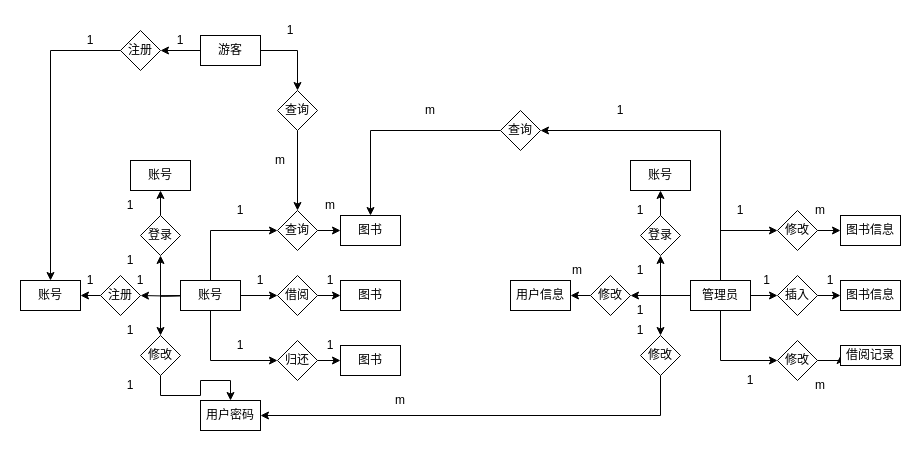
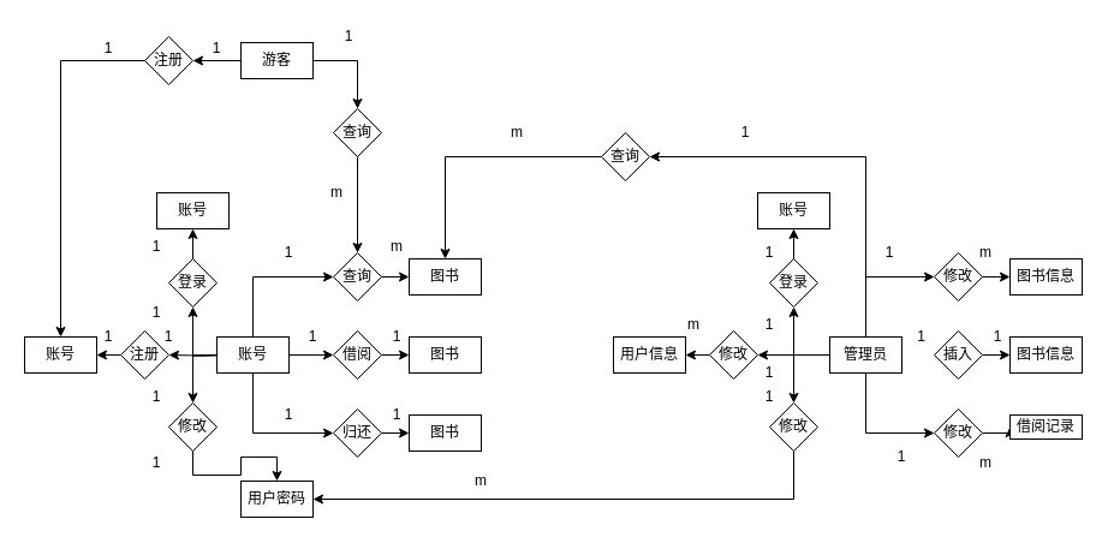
  <mxCell id="0" />
  <mxCell id="1" parent="0" />
  <mxCell id="2" style="edgeStyle=orthogonalEdgeStyle;rounded=0;orthogonalLoop=1;jettySize=auto;html=1;exitX=1;exitY=0.5;exitDx=0;exitDy=0;entryX=0;entryY=0.5;entryDx=0;entryDy=0;" edge="1" parent="1" source="24" target="8"><mxGeometry relative="1" as="geometry"><mxPoint x="250" y="295" as="sourcePoint" /></mxGeometry></mxCell>
  <mxCell id="3" style="edgeStyle=orthogonalEdgeStyle;rounded=0;orthogonalLoop=1;jettySize=auto;html=1;exitX=0;exitY=0.5;exitDx=0;exitDy=0;entryX=0.5;entryY=1;entryDx=0;entryDy=0;" edge="1" parent="1" target="16"><mxGeometry relative="1" as="geometry"><mxPoint x="190" y="295" as="sourcePoint" /></mxGeometry></mxCell>
  <mxCell id="4" style="edgeStyle=orthogonalEdgeStyle;rounded=0;orthogonalLoop=1;jettySize=auto;html=1;exitX=0;exitY=0.5;exitDx=0;exitDy=0;entryX=0.5;entryY=0;entryDx=0;entryDy=0;" edge="1" parent="1" target="19"><mxGeometry relative="1" as="geometry"><mxPoint x="190" y="295" as="sourcePoint" /></mxGeometry></mxCell>
  <mxCell id="5" style="edgeStyle=orthogonalEdgeStyle;rounded=0;orthogonalLoop=1;jettySize=auto;html=1;exitX=0;exitY=0.5;exitDx=0;exitDy=0;entryX=1;entryY=0.5;entryDx=0;entryDy=0;" edge="1" parent="1" target="26"><mxGeometry relative="1" as="geometry"><mxPoint x="190" y="295" as="sourcePoint" /></mxGeometry></mxCell>
  <mxCell id="6" value="图书" style="rounded=0;whiteSpace=wrap;html=1;" vertex="1" parent="1"><mxGeometry x="340" y="280" width="60" height="30" as="geometry" /></mxCell>
  <mxCell id="7" style="edgeStyle=orthogonalEdgeStyle;rounded=0;orthogonalLoop=1;jettySize=auto;html=1;exitX=1;exitY=0.5;exitDx=0;exitDy=0;entryX=0;entryY=0.5;entryDx=0;entryDy=0;" edge="1" parent="1" source="8" target="6"><mxGeometry relative="1" as="geometry" /></mxCell>
  <mxCell id="8" value="借阅" style="rhombus;whiteSpace=wrap;html=1;" vertex="1" parent="1"><mxGeometry x="277" y="275" width="40" height="40" as="geometry" /></mxCell>
  <mxCell id="9" style="edgeStyle=orthogonalEdgeStyle;rounded=0;orthogonalLoop=1;jettySize=auto;html=1;exitX=1;exitY=0.5;exitDx=0;exitDy=0;entryX=0;entryY=0.5;entryDx=0;entryDy=0;" edge="1" parent="1" source="10" target="11"><mxGeometry relative="1" as="geometry" /></mxCell>
  <mxCell id="10" value="归还" style="rhombus;whiteSpace=wrap;html=1;" vertex="1" parent="1"><mxGeometry x="277" y="340" width="40" height="40" as="geometry" /></mxCell>
  <mxCell id="11" value="图书" style="rounded=0;whiteSpace=wrap;html=1;" vertex="1" parent="1"><mxGeometry x="340" y="345" width="60" height="30" as="geometry" /></mxCell>
  <mxCell id="12" style="edgeStyle=orthogonalEdgeStyle;rounded=0;orthogonalLoop=1;jettySize=auto;html=1;exitX=1;exitY=0.5;exitDx=0;exitDy=0;" edge="1" parent="1" source="13" target="14"><mxGeometry relative="1" as="geometry" /></mxCell>
  <mxCell id="13" value="查询" style="rhombus;whiteSpace=wrap;html=1;" vertex="1" parent="1"><mxGeometry x="277" y="210" width="40" height="40" as="geometry" /></mxCell>
  <mxCell id="14" value="图书" style="rounded=0;whiteSpace=wrap;html=1;" vertex="1" parent="1"><mxGeometry x="340" y="215" width="60" height="30" as="geometry" /></mxCell>
  <mxCell id="15" style="edgeStyle=orthogonalEdgeStyle;rounded=0;orthogonalLoop=1;jettySize=auto;html=1;exitX=0.5;exitY=0;exitDx=0;exitDy=0;entryX=0.5;entryY=1;entryDx=0;entryDy=0;" edge="1" parent="1" source="16" target="17"><mxGeometry relative="1" as="geometry" /></mxCell>
  <mxCell id="16" value="登录" style="rhombus;whiteSpace=wrap;html=1;" vertex="1" parent="1"><mxGeometry x="140" y="215" width="40" height="40" as="geometry" /></mxCell>
  <mxCell id="17" value="账号" style="rounded=0;whiteSpace=wrap;html=1;" vertex="1" parent="1"><mxGeometry x="130" y="160" width="60" height="30" as="geometry" /></mxCell>
  <mxCell id="18" style="edgeStyle=orthogonalEdgeStyle;rounded=0;orthogonalLoop=1;jettySize=auto;html=1;exitX=0.5;exitY=1;exitDx=0;exitDy=0;entryX=0.5;entryY=0;entryDx=0;entryDy=0;" edge="1" parent="1" source="19" target="20"><mxGeometry relative="1" as="geometry" /></mxCell>
  <mxCell id="19" value="修改" style="rhombus;whiteSpace=wrap;html=1;" vertex="1" parent="1"><mxGeometry x="140" y="335" width="40" height="40" as="geometry" /></mxCell>
  <mxCell id="20" value="用户密码" style="rounded=0;whiteSpace=wrap;html=1;" vertex="1" parent="1"><mxGeometry x="200" y="400" width="60" height="30" as="geometry" /></mxCell>
  <mxCell id="21" value="账号" style="rounded=0;whiteSpace=wrap;html=1;" vertex="1" parent="1"><mxGeometry x="20" y="280" width="60" height="30" as="geometry" /></mxCell>
  <mxCell id="22" style="edgeStyle=orthogonalEdgeStyle;rounded=0;orthogonalLoop=1;jettySize=auto;html=1;exitX=0.5;exitY=0;exitDx=0;exitDy=0;entryX=0;entryY=0.5;entryDx=0;entryDy=0;" edge="1" parent="1" source="24" target="13"><mxGeometry relative="1" as="geometry" /></mxCell>
  <mxCell id="23" style="edgeStyle=orthogonalEdgeStyle;rounded=0;orthogonalLoop=1;jettySize=auto;html=1;exitX=0.5;exitY=1;exitDx=0;exitDy=0;entryX=0;entryY=0.5;entryDx=0;entryDy=0;" edge="1" parent="1" source="24" target="10"><mxGeometry relative="1" as="geometry" /></mxCell>
  <mxCell id="24" value="账号" style="rounded=0;whiteSpace=wrap;html=1;" vertex="1" parent="1"><mxGeometry x="180" y="280" width="60" height="30" as="geometry" /></mxCell>
  <mxCell id="25" style="edgeStyle=orthogonalEdgeStyle;rounded=0;orthogonalLoop=1;jettySize=auto;html=1;exitX=0;exitY=0.5;exitDx=0;exitDy=0;entryX=1;entryY=0.5;entryDx=0;entryDy=0;" edge="1" parent="1" source="26" target="21"><mxGeometry relative="1" as="geometry" /></mxCell>
  <mxCell id="26" value="注册" style="rhombus;whiteSpace=wrap;html=1;" vertex="1" parent="1"><mxGeometry x="100" y="275" width="40" height="40" as="geometry" /></mxCell>
- <mxCell id="27" style="edgeStyle=orthogonalEdgeStyle;rounded=0;orthogonalLoop=1;jettySize=auto;html=1;exitX=1;exitY=0.5;exitDx=0;exitDy=0;entryX=0;entryY=0.5;entryDx=0;entryDy=0;" edge="1" parent="1" source="34" target="37"><mxGeometry relative="1" as="geometry" /></mxCell>
  <mxCell id="28" style="edgeStyle=orthogonalEdgeStyle;rounded=0;orthogonalLoop=1;jettySize=auto;html=1;exitX=0.5;exitY=1;exitDx=0;exitDy=0;entryX=0;entryY=0.5;entryDx=0;entryDy=0;" edge="1" parent="1" source="34" target="39"><mxGeometry relative="1" as="geometry" /></mxCell>
  <mxCell id="29" style="edgeStyle=orthogonalEdgeStyle;rounded=0;orthogonalLoop=1;jettySize=auto;html=1;exitX=0.5;exitY=0;exitDx=0;exitDy=0;entryX=0;entryY=0.5;entryDx=0;entryDy=0;" edge="1" parent="1" source="34" target="42"><mxGeometry relative="1" as="geometry" /></mxCell>
  <mxCell id="30" style="edgeStyle=orthogonalEdgeStyle;rounded=0;orthogonalLoop=1;jettySize=auto;html=1;exitX=0;exitY=0.5;exitDx=0;exitDy=0;entryX=0.5;entryY=1;entryDx=0;entryDy=0;" edge="1" parent="1" source="34" target="45"><mxGeometry relative="1" as="geometry" /></mxCell>
  <mxCell id="31" style="edgeStyle=orthogonalEdgeStyle;rounded=0;orthogonalLoop=1;jettySize=auto;html=1;exitX=0;exitY=0.5;exitDx=0;exitDy=0;entryX=0.5;entryY=0;entryDx=0;entryDy=0;" edge="1" parent="1" source="34" target="48"><mxGeometry relative="1" as="geometry" /></mxCell>
  <mxCell id="32" style="edgeStyle=orthogonalEdgeStyle;rounded=0;orthogonalLoop=1;jettySize=auto;html=1;exitX=0;exitY=0.5;exitDx=0;exitDy=0;entryX=1;entryY=0.5;entryDx=0;entryDy=0;" edge="1" parent="1" source="34" target="50"><mxGeometry relative="1" as="geometry" /></mxCell>
  <mxCell id="33" style="edgeStyle=orthogonalEdgeStyle;rounded=0;orthogonalLoop=1;jettySize=auto;html=1;exitX=0.5;exitY=0;exitDx=0;exitDy=0;entryX=1;entryY=0.5;entryDx=0;entryDy=0;" edge="1" parent="1" source="34" target="85"><mxGeometry relative="1" as="geometry" /></mxCell>
  <mxCell id="34" value="管理员" style="rounded=0;whiteSpace=wrap;html=1;" vertex="1" parent="1"><mxGeometry x="690" y="280" width="60" height="30" as="geometry" /></mxCell>
  <mxCell id="35" value="图书信息" style="rounded=0;whiteSpace=wrap;html=1;" vertex="1" parent="1"><mxGeometry x="840" y="280" width="60" height="30" as="geometry" /></mxCell>
  <mxCell id="36" style="edgeStyle=orthogonalEdgeStyle;rounded=0;orthogonalLoop=1;jettySize=auto;html=1;exitX=1;exitY=0.5;exitDx=0;exitDy=0;entryX=0;entryY=0.5;entryDx=0;entryDy=0;" edge="1" parent="1" source="37" target="35"><mxGeometry relative="1" as="geometry" /></mxCell>
  <mxCell id="37" value="插入" style="rhombus;whiteSpace=wrap;html=1;" vertex="1" parent="1"><mxGeometry x="777" y="275" width="40" height="40" as="geometry" /></mxCell>
  <mxCell id="38" style="edgeStyle=orthogonalEdgeStyle;rounded=0;orthogonalLoop=1;jettySize=auto;html=1;exitX=1;exitY=0.5;exitDx=0;exitDy=0;entryX=0;entryY=0.5;entryDx=0;entryDy=0;" edge="1" parent="1" source="39" target="40"><mxGeometry relative="1" as="geometry" /></mxCell>
  <mxCell id="39" value="修改" style="rhombus;whiteSpace=wrap;html=1;" vertex="1" parent="1"><mxGeometry x="777" y="340" width="40" height="40" as="geometry" /></mxCell>
  <mxCell id="40" value="借阅记录" style="rounded=0;whiteSpace=wrap;html=1;" vertex="1" parent="1"><mxGeometry x="840" y="345" width="60" height="20" as="geometry" /></mxCell>
  <mxCell id="41" style="edgeStyle=orthogonalEdgeStyle;rounded=0;orthogonalLoop=1;jettySize=auto;html=1;exitX=1;exitY=0.5;exitDx=0;exitDy=0;" edge="1" parent="1" source="42" target="43"><mxGeometry relative="1" as="geometry" /></mxCell>
  <mxCell id="42" value="修改" style="rhombus;whiteSpace=wrap;html=1;" vertex="1" parent="1"><mxGeometry x="777" y="210" width="40" height="40" as="geometry" /></mxCell>
  <mxCell id="43" value="图书信息" style="rounded=0;whiteSpace=wrap;html=1;" vertex="1" parent="1"><mxGeometry x="840" y="215" width="60" height="30" as="geometry" /></mxCell>
  <mxCell id="44" style="edgeStyle=orthogonalEdgeStyle;rounded=0;orthogonalLoop=1;jettySize=auto;html=1;exitX=0.5;exitY=0;exitDx=0;exitDy=0;entryX=0.5;entryY=1;entryDx=0;entryDy=0;" edge="1" parent="1" source="45" target="46"><mxGeometry relative="1" as="geometry" /></mxCell>
  <mxCell id="45" value="登录" style="rhombus;whiteSpace=wrap;html=1;" vertex="1" parent="1"><mxGeometry x="640" y="215" width="40" height="40" as="geometry" /></mxCell>
  <mxCell id="46" value="账号" style="rounded=0;whiteSpace=wrap;html=1;" vertex="1" parent="1"><mxGeometry x="630" y="160" width="60" height="30" as="geometry" /></mxCell>
  <mxCell id="47" style="edgeStyle=orthogonalEdgeStyle;rounded=0;orthogonalLoop=1;jettySize=auto;html=1;exitX=0.5;exitY=1;exitDx=0;exitDy=0;entryX=1;entryY=0.5;entryDx=0;entryDy=0;" edge="1" parent="1" source="48" target="20"><mxGeometry relative="1" as="geometry" /></mxCell>
  <mxCell id="48" value="修改" style="rhombus;whiteSpace=wrap;html=1;" vertex="1" parent="1"><mxGeometry x="640" y="335" width="40" height="40" as="geometry" /></mxCell>
  <mxCell id="49" style="edgeStyle=orthogonalEdgeStyle;rounded=0;orthogonalLoop=1;jettySize=auto;html=1;exitX=0;exitY=0.5;exitDx=0;exitDy=0;entryX=1;entryY=0.5;entryDx=0;entryDy=0;" edge="1" parent="1" source="50" target="51"><mxGeometry relative="1" as="geometry" /></mxCell>
  <mxCell id="50" value="修改" style="rhombus;whiteSpace=wrap;html=1;" vertex="1" parent="1"><mxGeometry x="590" y="275" width="40" height="40" as="geometry" /></mxCell>
  <mxCell id="51" value="用户信息" style="rounded=0;whiteSpace=wrap;html=1;" vertex="1" parent="1"><mxGeometry x="510" y="280" width="60" height="30" as="geometry" /></mxCell>
  <mxCell id="52" style="edgeStyle=orthogonalEdgeStyle;rounded=0;orthogonalLoop=1;jettySize=auto;html=1;exitX=0;exitY=0.5;exitDx=0;exitDy=0;entryX=1;entryY=0.5;entryDx=0;entryDy=0;" edge="1" parent="1" source="54" target="56"><mxGeometry relative="1" as="geometry" /></mxCell>
  <mxCell id="53" style="edgeStyle=orthogonalEdgeStyle;rounded=0;orthogonalLoop=1;jettySize=auto;html=1;exitX=1;exitY=0.5;exitDx=0;exitDy=0;entryX=0.5;entryY=0;entryDx=0;entryDy=0;" edge="1" parent="1" source="54" target="90"><mxGeometry relative="1" as="geometry" /></mxCell>
  <mxCell id="54" value="游客" style="rounded=0;whiteSpace=wrap;html=1;" vertex="1" parent="1"><mxGeometry x="200" y="35" width="60" height="30" as="geometry" /></mxCell>
  <mxCell id="55" style="edgeStyle=orthogonalEdgeStyle;rounded=0;orthogonalLoop=1;jettySize=auto;html=1;exitX=0;exitY=0.5;exitDx=0;exitDy=0;entryX=0.5;entryY=0;entryDx=0;entryDy=0;" edge="1" parent="1" source="56" target="21"><mxGeometry relative="1" as="geometry" /></mxCell>
  <mxCell id="56" value="注册" style="rhombus;whiteSpace=wrap;html=1;" vertex="1" parent="1"><mxGeometry x="120" y="30" width="40" height="40" as="geometry" /></mxCell>
  <mxCell id="57" value="1" style="text;html=1;strokeColor=none;fillColor=none;align=center;verticalAlign=middle;whiteSpace=wrap;rounded=0;" vertex="1" parent="1"><mxGeometry x="70" y="270" width="40" height="20" as="geometry" /></mxCell>
  <mxCell id="58" value="1" style="text;html=1;strokeColor=none;fillColor=none;align=center;verticalAlign=middle;whiteSpace=wrap;rounded=0;" vertex="1" parent="1"><mxGeometry x="240" y="270" width="40" height="20" as="geometry" /></mxCell>
  <mxCell id="59" value="1" style="text;html=1;strokeColor=none;fillColor=none;align=center;verticalAlign=middle;whiteSpace=wrap;rounded=0;" vertex="1" parent="1"><mxGeometry x="310" y="270" width="40" height="20" as="geometry" /></mxCell>
  <mxCell id="60" value="1" style="text;html=1;strokeColor=none;fillColor=none;align=center;verticalAlign=middle;whiteSpace=wrap;rounded=0;" vertex="1" parent="1"><mxGeometry x="220" y="335" width="40" height="20" as="geometry" /></mxCell>
  <mxCell id="61" value="1" style="text;html=1;strokeColor=none;fillColor=none;align=center;verticalAlign=middle;whiteSpace=wrap;rounded=0;" vertex="1" parent="1"><mxGeometry x="310" y="335" width="40" height="20" as="geometry" /></mxCell>
  <mxCell id="62" value="1" style="text;html=1;strokeColor=none;fillColor=none;align=center;verticalAlign=middle;whiteSpace=wrap;rounded=0;" vertex="1" parent="1"><mxGeometry x="220" y="200" width="40" height="20" as="geometry" /></mxCell>
  <mxCell id="63" value="m" style="text;html=1;strokeColor=none;fillColor=none;align=center;verticalAlign=middle;whiteSpace=wrap;rounded=0;" vertex="1" parent="1"><mxGeometry x="310" y="195" width="40" height="20" as="geometry" /></mxCell>
  <mxCell id="64" value="1" style="text;html=1;strokeColor=none;fillColor=none;align=center;verticalAlign=middle;whiteSpace=wrap;rounded=0;" vertex="1" parent="1"><mxGeometry x="110" y="250" width="40" height="20" as="geometry" /></mxCell>
  <mxCell id="65" value="1" style="text;html=1;strokeColor=none;fillColor=none;align=center;verticalAlign=middle;whiteSpace=wrap;rounded=0;" vertex="1" parent="1"><mxGeometry x="110" y="195" width="40" height="20" as="geometry" /></mxCell>
  <mxCell id="66" value="1" style="text;html=1;strokeColor=none;fillColor=none;align=center;verticalAlign=middle;whiteSpace=wrap;rounded=0;" vertex="1" parent="1"><mxGeometry x="110" y="320" width="40" height="20" as="geometry" /></mxCell>
  <mxCell id="67" value="1" style="text;html=1;strokeColor=none;fillColor=none;align=center;verticalAlign=middle;whiteSpace=wrap;rounded=0;" vertex="1" parent="1"><mxGeometry x="110" y="375" width="40" height="20" as="geometry" /></mxCell>
  <mxCell id="68" value="1" style="text;html=1;strokeColor=none;fillColor=none;align=center;verticalAlign=middle;whiteSpace=wrap;rounded=0;" vertex="1" parent="1"><mxGeometry x="120" y="270" width="40" height="20" as="geometry" /></mxCell>
  <mxCell id="69" value="1" style="text;html=1;strokeColor=none;fillColor=none;align=center;verticalAlign=middle;whiteSpace=wrap;rounded=0;" vertex="1" parent="1"><mxGeometry x="720" y="200" width="40" height="20" as="geometry" /></mxCell>
  <mxCell id="70" value="m" style="text;html=1;strokeColor=none;fillColor=none;align=center;verticalAlign=middle;whiteSpace=wrap;rounded=0;" vertex="1" parent="1"><mxGeometry x="800" y="200" width="40" height="20" as="geometry" /></mxCell>
  <mxCell id="71" value="1" style="text;html=1;strokeColor=none;fillColor=none;align=center;verticalAlign=middle;whiteSpace=wrap;rounded=0;" vertex="1" parent="1"><mxGeometry x="750" y="270" width="33" height="20" as="geometry" /></mxCell>
  <mxCell id="72" value="1" style="text;html=1;strokeColor=none;fillColor=none;align=center;verticalAlign=middle;whiteSpace=wrap;rounded=0;" vertex="1" parent="1"><mxGeometry x="810" y="270" width="40" height="20" as="geometry" /></mxCell>
  <mxCell id="73" value="1" style="text;html=1;strokeColor=none;fillColor=none;align=center;verticalAlign=middle;whiteSpace=wrap;rounded=0;" vertex="1" parent="1"><mxGeometry x="730" y="370" width="40" height="20" as="geometry" /></mxCell>
  <mxCell id="74" value="m" style="text;html=1;strokeColor=none;fillColor=none;align=center;verticalAlign=middle;whiteSpace=wrap;rounded=0;" vertex="1" parent="1"><mxGeometry x="800" y="375" width="40" height="20" as="geometry" /></mxCell>
  <mxCell id="75" value="1" style="text;html=1;strokeColor=none;fillColor=none;align=center;verticalAlign=middle;whiteSpace=wrap;rounded=0;" vertex="1" parent="1"><mxGeometry x="620" y="320" width="40" height="20" as="geometry" /></mxCell>
  <mxCell id="76" value="1" style="text;html=1;strokeColor=none;fillColor=none;align=center;verticalAlign=middle;whiteSpace=wrap;rounded=0;" vertex="1" parent="1"><mxGeometry x="620" y="260" width="40" height="20" as="geometry" /></mxCell>
  <mxCell id="77" value="1" style="text;html=1;strokeColor=none;fillColor=none;align=center;verticalAlign=middle;whiteSpace=wrap;rounded=0;" vertex="1" parent="1"><mxGeometry x="620" y="200" width="40" height="20" as="geometry" /></mxCell>
  <mxCell id="78" value="m" style="text;html=1;strokeColor=none;fillColor=none;align=center;verticalAlign=middle;whiteSpace=wrap;rounded=0;" vertex="1" parent="1"><mxGeometry x="557" y="260" width="40" height="20" as="geometry" /></mxCell>
  <mxCell id="79" value="1" style="text;html=1;strokeColor=none;fillColor=none;align=center;verticalAlign=middle;whiteSpace=wrap;rounded=0;" vertex="1" parent="1"><mxGeometry x="620" y="300" width="40" height="20" as="geometry" /></mxCell>
  <mxCell id="80" value="1" style="text;html=1;strokeColor=none;fillColor=none;align=center;verticalAlign=middle;whiteSpace=wrap;rounded=0;" vertex="1" parent="1"><mxGeometry x="160" y="30" width="40" height="20" as="geometry" /></mxCell>
  <mxCell id="81" value="1" style="text;html=1;strokeColor=none;fillColor=none;align=center;verticalAlign=middle;whiteSpace=wrap;rounded=0;" vertex="1" parent="1"><mxGeometry x="70" y="30" width="40" height="20" as="geometry" /></mxCell>
  <mxCell id="82" value="1" style="text;html=1;strokeColor=none;fillColor=none;align=center;verticalAlign=middle;whiteSpace=wrap;rounded=0;" vertex="1" parent="1"><mxGeometry x="270" y="20" width="40" height="20" as="geometry" /></mxCell>
  <mxCell id="83" value="m" style="text;html=1;strokeColor=none;fillColor=none;align=center;verticalAlign=middle;whiteSpace=wrap;rounded=0;" vertex="1" parent="1"><mxGeometry x="260" y="150" width="40" height="20" as="geometry" /></mxCell>
  <mxCell id="84" style="edgeStyle=orthogonalEdgeStyle;rounded=0;orthogonalLoop=1;jettySize=auto;html=1;exitX=0;exitY=0.5;exitDx=0;exitDy=0;" edge="1" parent="1" source="85" target="14"><mxGeometry relative="1" as="geometry" /></mxCell>
  <mxCell id="85" value="查询" style="rhombus;whiteSpace=wrap;html=1;" vertex="1" parent="1"><mxGeometry x="500" y="110" width="40" height="40" as="geometry" /></mxCell>
  <mxCell id="86" value="1" style="text;html=1;strokeColor=none;fillColor=none;align=center;verticalAlign=middle;whiteSpace=wrap;rounded=0;" vertex="1" parent="1"><mxGeometry x="600" y="100" width="40" height="20" as="geometry" /></mxCell>
  <mxCell id="87" value="m" style="text;html=1;strokeColor=none;fillColor=none;align=center;verticalAlign=middle;whiteSpace=wrap;rounded=0;" vertex="1" parent="1"><mxGeometry x="410" y="100" width="40" height="20" as="geometry" /></mxCell>
  <mxCell id="88" value="m" style="text;html=1;strokeColor=none;fillColor=none;align=center;verticalAlign=middle;whiteSpace=wrap;rounded=0;" vertex="1" parent="1"><mxGeometry x="380" y="390" width="40" height="20" as="geometry" /></mxCell>
  <mxCell id="89" style="edgeStyle=orthogonalEdgeStyle;rounded=0;orthogonalLoop=1;jettySize=auto;html=1;exitX=0.5;exitY=1;exitDx=0;exitDy=0;" edge="1" parent="1" source="90" target="13"><mxGeometry relative="1" as="geometry" /></mxCell>
  <mxCell id="90" value="查询" style="rhombus;whiteSpace=wrap;html=1;" vertex="1" parent="1"><mxGeometry x="277" y="90" width="40" height="40" as="geometry" /></mxCell>
